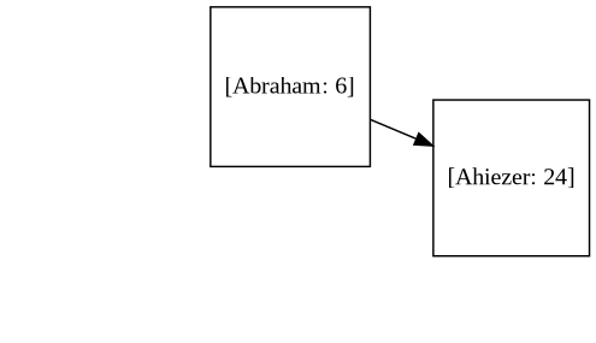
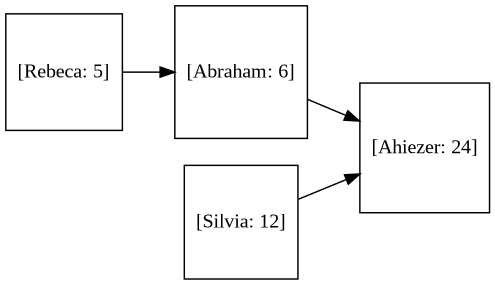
  digraph {
    fontname="Liberation Serif"
    rankdir=LR
    node [fontname="Liberation Serif" shape=square]
    edge [fontname="Liberation Serif"]
+   "[Rebeca: 5]"
    "[Abraham: 6]"
    "[Ahiezer: 24]"
+   "[Silvia: 12]"
+   "[Rebeca: 5]" -> "[Abraham: 6]"
    "[Abraham: 6]" -> "[Ahiezer: 24]"
+   "[Silvia: 12]" -> "[Ahiezer: 24]"
  }
